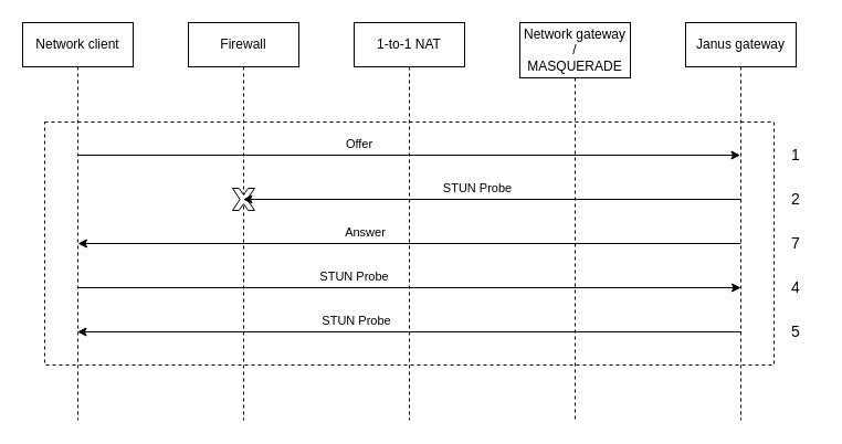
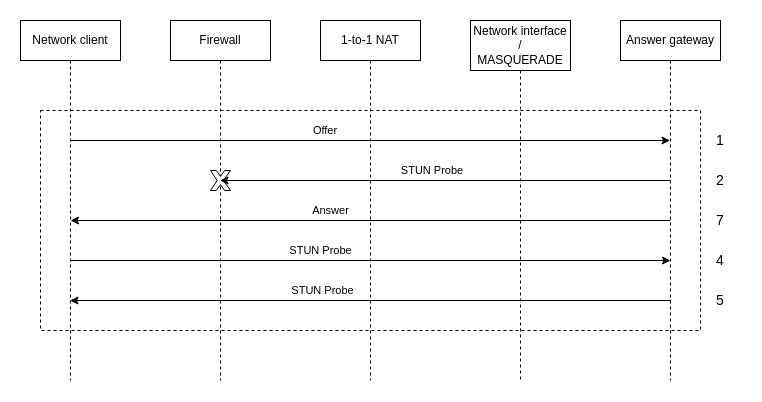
  <mxCell id="0" />
  <mxCell id="1" parent="0" />
  <mxCell id="2" value="" style="rounded=0;whiteSpace=wrap;html=1;fillColor=none;dashed=1;" vertex="1" parent="1"><mxGeometry x="40" y="110" width="660" height="220" as="geometry" /></mxCell>
  <mxCell id="3" value="Network client" style="shape=umlLifeline;perimeter=lifelinePerimeter;whiteSpace=wrap;html=1;container=1;collapsible=0;recursiveResize=0;outlineConnect=0;" parent="1" vertex="1"><mxGeometry x="20" y="20" width="100" height="360" as="geometry" /></mxCell>
  <mxCell id="4" value="Firewall" style="shape=umlLifeline;perimeter=lifelinePerimeter;whiteSpace=wrap;html=1;container=1;collapsible=0;recursiveResize=0;outlineConnect=0;" parent="1" vertex="1"><mxGeometry x="170" y="20" width="100" height="360" as="geometry" /></mxCell>
  <mxCell id="5" value="" style="verticalLabelPosition=bottom;verticalAlign=top;html=1;shape=mxgraph.basic.x" parent="4" vertex="1"><mxGeometry x="40" y="150" width="20" height="20" as="geometry" /></mxCell>
  <mxCell id="6" value="1-to-1 NAT" style="shape=umlLifeline;perimeter=lifelinePerimeter;whiteSpace=wrap;html=1;container=1;collapsible=0;recursiveResize=0;outlineConnect=0;" parent="1" vertex="1"><mxGeometry x="320" y="20" width="100" height="360" as="geometry" /></mxCell>
- <mxCell id="7" value="Network gateway&lt;br&gt;/&lt;br&gt;MASQUERADE" style="shape=umlLifeline;perimeter=lifelinePerimeter;whiteSpace=wrap;html=1;container=1;collapsible=0;recursiveResize=0;outlineConnect=0;size=50;" parent="1" vertex="1"><mxGeometry x="470" y="20" width="100" height="360" as="geometry" /></mxCell>
+ <mxCell id="7" value="Network interface&lt;br&gt;/&lt;br&gt;MASQUERADE" style="shape=umlLifeline;perimeter=lifelinePerimeter;whiteSpace=wrap;html=1;container=1;collapsible=0;recursiveResize=0;outlineConnect=0;size=50;" parent="1" vertex="1"><mxGeometry x="470" y="20" width="100" height="360" as="geometry" /></mxCell>
  <mxCell id="8" value="&amp;nbsp;Offer" style="endArrow=classic;html=1;" parent="7" target="9" edge="1"><mxGeometry x="-0.157" y="10" width="50" height="50" relative="1" as="geometry"><mxPoint x="-400" y="120" as="sourcePoint" /><mxPoint x="220" y="120" as="targetPoint" /><mxPoint as="offset" /></mxGeometry></mxCell>
- <mxCell id="9" value="Janus gateway" style="shape=umlLifeline;perimeter=lifelinePerimeter;whiteSpace=wrap;html=1;container=1;collapsible=0;recursiveResize=0;outlineConnect=0;size=40;" parent="1" vertex="1"><mxGeometry x="620" y="20" width="100" height="360" as="geometry" /></mxCell>
+ <mxCell id="9" value="Answer gateway" style="shape=umlLifeline;perimeter=lifelinePerimeter;whiteSpace=wrap;html=1;container=1;collapsible=0;recursiveResize=0;outlineConnect=0;size=40;" parent="1" vertex="1"><mxGeometry x="620" y="20" width="100" height="360" as="geometry" /></mxCell>
  <mxCell id="10" value="Answer" style="endArrow=classic;html=1;" parent="1" edge="1"><mxGeometry x="0.133" y="-10" width="50" height="50" relative="1" as="geometry"><mxPoint x="670" y="220" as="sourcePoint" /><mxPoint x="70" y="220" as="targetPoint" /><mxPoint as="offset" /></mxGeometry></mxCell>
  <mxCell id="11" value="&amp;nbsp;STUN Probe" style="endArrow=classic;html=1;" parent="1" target="4" edge="1"><mxGeometry x="0.067" y="-10" width="50" height="50" relative="1" as="geometry"><mxPoint x="670" y="180" as="sourcePoint" /><mxPoint x="520" y="180" as="targetPoint" /><mxPoint as="offset" /></mxGeometry></mxCell>
  <mxCell id="12" value="STUN Probe" style="endArrow=classic;html=1;" parent="1" edge="1"><mxGeometry x="-0.167" y="10" width="50" height="50" relative="1" as="geometry"><mxPoint x="70" y="260" as="sourcePoint" /><mxPoint x="670" y="260" as="targetPoint" /><mxPoint as="offset" /></mxGeometry></mxCell>
  <mxCell id="13" value="STUN Probe" style="endArrow=classic;html=1;" parent="1" target="3" edge="1"><mxGeometry x="0.166" y="-10" width="50" height="50" relative="1" as="geometry"><mxPoint x="670.5" y="300" as="sourcePoint" /><mxPoint x="220" y="300" as="targetPoint" /><mxPoint x="1" as="offset" /></mxGeometry></mxCell>
  <mxCell id="14" value="1" style="text;html=1;strokeColor=none;fillColor=none;align=center;verticalAlign=middle;whiteSpace=wrap;rounded=0;fontSize=14;" vertex="1" parent="1"><mxGeometry x="700" y="130" width="40" height="20" as="geometry" /></mxCell>
  <mxCell id="15" value="2" style="text;html=1;strokeColor=none;fillColor=none;align=center;verticalAlign=middle;whiteSpace=wrap;rounded=0;fontSize=14;" vertex="1" parent="1"><mxGeometry x="700" y="170" width="40" height="20" as="geometry" /></mxCell>
  <mxCell id="16" value="7" style="text;html=1;strokeColor=none;fillColor=none;align=center;verticalAlign=middle;whiteSpace=wrap;rounded=0;fontSize=14;" vertex="1" parent="1"><mxGeometry x="700" y="210" width="40" height="20" as="geometry" /></mxCell>
  <mxCell id="17" value="4" style="text;html=1;strokeColor=none;fillColor=none;align=center;verticalAlign=middle;whiteSpace=wrap;rounded=0;fontSize=14;" vertex="1" parent="1"><mxGeometry x="700" y="250" width="40" height="20" as="geometry" /></mxCell>
  <mxCell id="18" value="5" style="text;html=1;strokeColor=none;fillColor=none;align=center;verticalAlign=middle;whiteSpace=wrap;rounded=0;fontSize=14;" vertex="1" parent="1"><mxGeometry x="700" y="290" width="40" height="20" as="geometry" /></mxCell>
